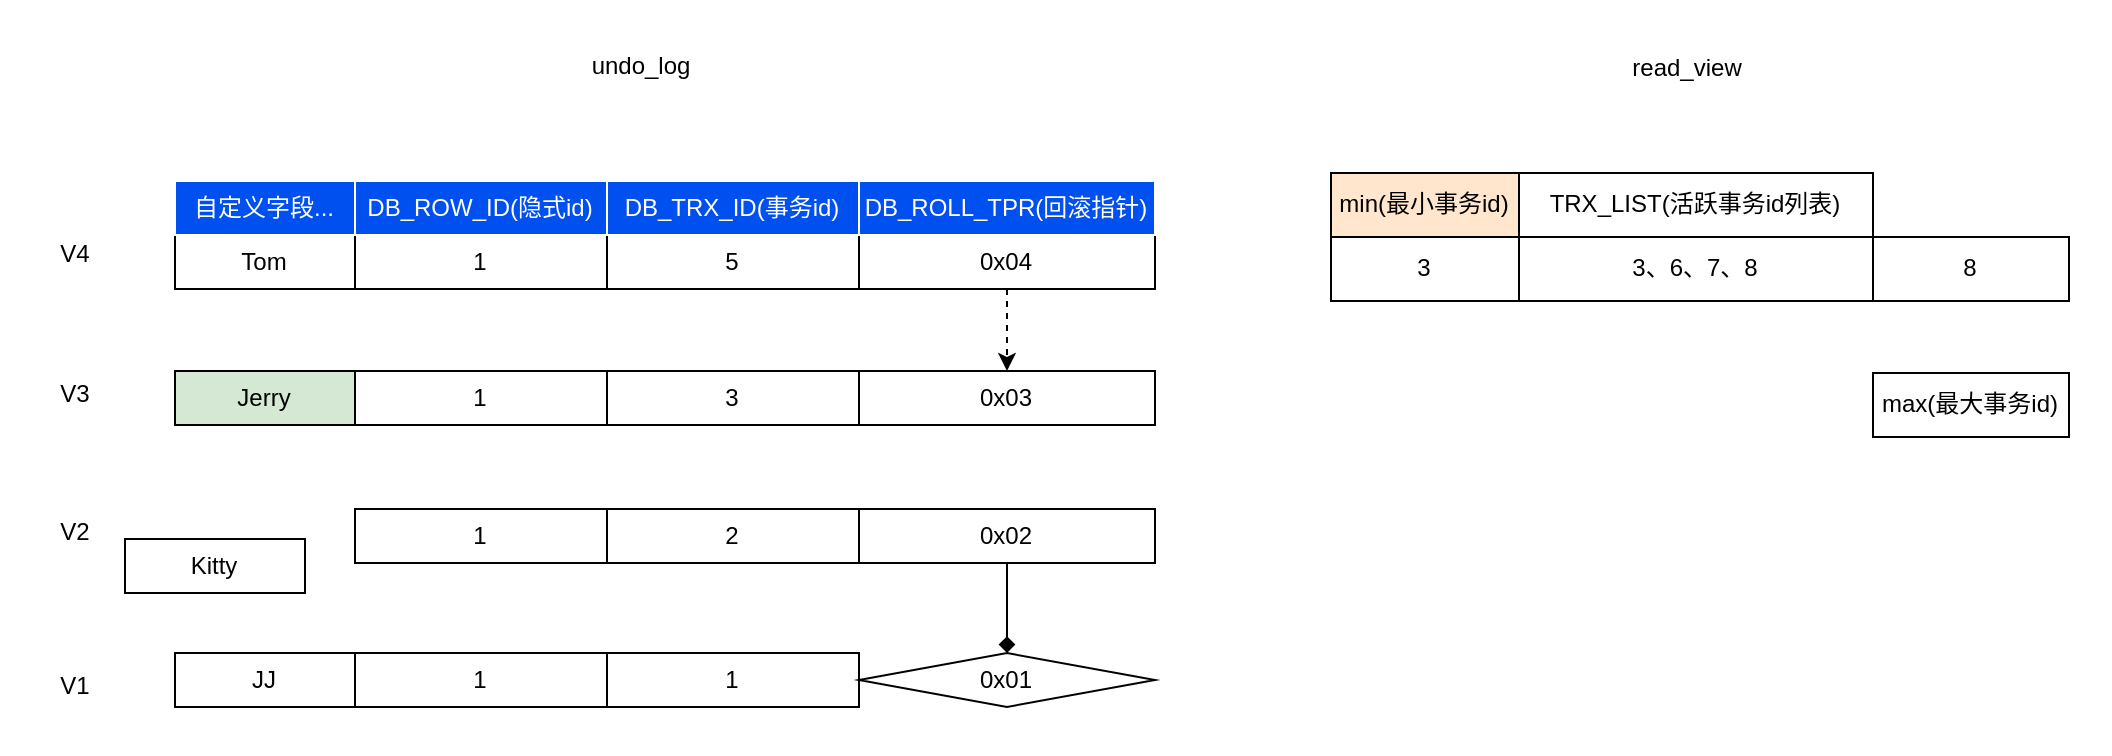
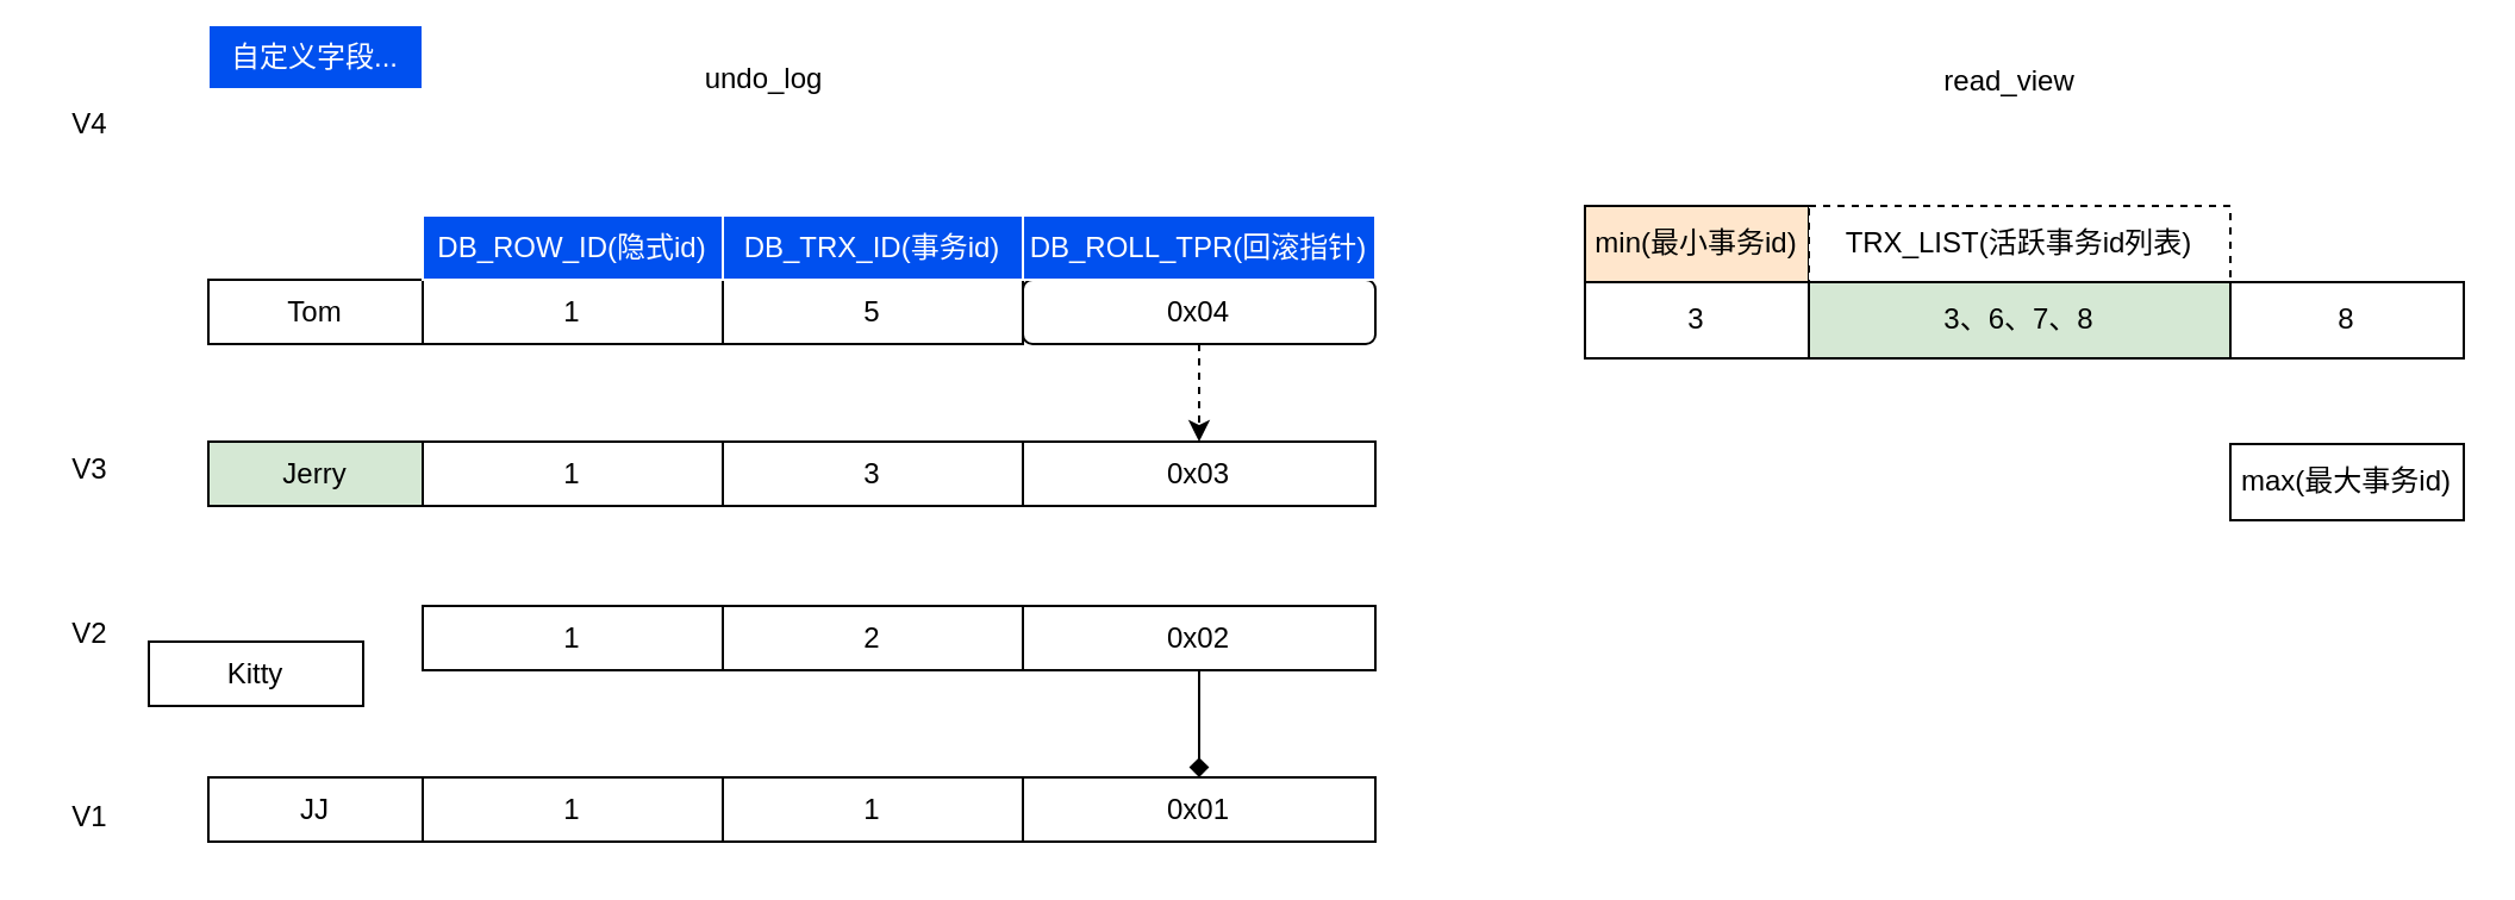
  <mxCell id="0" />
  <mxCell id="1" parent="0" />
  <mxCell id="2" value="Tom" style="rounded=0;whiteSpace=wrap;html=1;" vertex="1" parent="1"><mxGeometry x="87" y="117" width="90" height="27" as="geometry" /></mxCell>
  <mxCell id="3" value="1" style="rounded=0;whiteSpace=wrap;html=1;" vertex="1" parent="1"><mxGeometry x="177" y="117" width="126" height="27" as="geometry" /></mxCell>
  <mxCell id="4" value="5" style="rounded=0;whiteSpace=wrap;html=1;" vertex="1" parent="1"><mxGeometry x="303" y="117" width="126" height="27" as="geometry" /></mxCell>
  <mxCell id="5" style="edgeStyle=orthogonalEdgeStyle;rounded=0;orthogonalLoop=1;jettySize=auto;html=1;entryX=0.5;entryY=0;entryDx=0;entryDy=0;dashed=1;" edge="1" parent="1" source="6" target="10"><mxGeometry relative="1" as="geometry" /></mxCell>
- <mxCell id="6" value="0x04" style="rounded=0;whiteSpace=wrap;html=1;" vertex="1" parent="1"><mxGeometry x="429" y="117" width="148" height="27" as="geometry" /></mxCell>
+ <mxCell id="6" value="0x04" style="whiteSpace=wrap;html=1;rounded=1;" vertex="1" parent="1"><mxGeometry x="429" y="117" width="148" height="27" as="geometry" /></mxCell>
  <mxCell id="7" value="Jerry" style="rounded=0;whiteSpace=wrap;html=1;fillColor=#d5e8d4;" vertex="1" parent="1"><mxGeometry x="87" y="185" width="90" height="27" as="geometry" /></mxCell>
  <mxCell id="8" value="1" style="rounded=0;whiteSpace=wrap;html=1;" vertex="1" parent="1"><mxGeometry x="177" y="185" width="126" height="27" as="geometry" /></mxCell>
  <mxCell id="9" value="3" style="rounded=0;whiteSpace=wrap;html=1;" vertex="1" parent="1"><mxGeometry x="303" y="185" width="126" height="27" as="geometry" /></mxCell>
  <mxCell id="10" value="0x03" style="rounded=0;whiteSpace=wrap;html=1;" vertex="1" parent="1"><mxGeometry x="429" y="185" width="148" height="27" as="geometry" /></mxCell>
  <mxCell id="11" value="Kitty" style="rounded=0;whiteSpace=wrap;html=1;" vertex="1" parent="1"><mxGeometry x="62" y="269" width="90" height="27" as="geometry" /></mxCell>
  <mxCell id="12" value="1" style="rounded=0;whiteSpace=wrap;html=1;" vertex="1" parent="1"><mxGeometry x="177" y="254" width="126" height="27" as="geometry" /></mxCell>
  <mxCell id="13" value="2" style="rounded=0;whiteSpace=wrap;html=1;" vertex="1" parent="1"><mxGeometry x="303" y="254" width="126" height="27" as="geometry" /></mxCell>
  <mxCell id="14" style="edgeStyle=orthogonalEdgeStyle;rounded=0;orthogonalLoop=1;jettySize=auto;html=1;endArrow=diamond;" edge="1" parent="1" source="15" target="19"><mxGeometry relative="1" as="geometry" /></mxCell>
  <mxCell id="15" value="0x02" style="rounded=0;whiteSpace=wrap;html=1;" vertex="1" parent="1"><mxGeometry x="429" y="254" width="148" height="27" as="geometry" /></mxCell>
  <mxCell id="16" value="JJ" style="rounded=0;whiteSpace=wrap;html=1;" vertex="1" parent="1"><mxGeometry x="87" y="326" width="90" height="27" as="geometry" /></mxCell>
  <mxCell id="17" value="1" style="rounded=0;whiteSpace=wrap;html=1;" vertex="1" parent="1"><mxGeometry x="177" y="326" width="126" height="27" as="geometry" /></mxCell>
  <mxCell id="18" value="1" style="rounded=0;whiteSpace=wrap;html=1;" vertex="1" parent="1"><mxGeometry x="303" y="326" width="126" height="27" as="geometry" /></mxCell>
- <mxCell id="19" value="0x01" style="rhombus;whiteSpace=wrap;html=1;" vertex="1" parent="1"><mxGeometry x="429" y="326" width="148" height="27" as="geometry" /></mxCell>
+ <mxCell id="19" value="0x01" style="rounded=0;whiteSpace=wrap;html=1;" vertex="1" parent="1"><mxGeometry x="429" y="326" width="148" height="27" as="geometry" /></mxCell>
  <mxCell id="20" value="V1" style="text;html=1;align=center;verticalAlign=middle;resizable=0;points=[];autosize=1;strokeColor=none;fillColor=none;" vertex="1" parent="1"><mxGeometry x="20" y="330" width="33" height="26" as="geometry" /></mxCell>
  <mxCell id="21" value="V2" style="text;html=1;align=center;verticalAlign=middle;resizable=0;points=[];autosize=1;strokeColor=none;fillColor=none;" vertex="1" parent="1"><mxGeometry x="20" y="253" width="33" height="26" as="geometry" /></mxCell>
  <mxCell id="22" value="V3" style="text;html=1;align=center;verticalAlign=middle;resizable=0;points=[];autosize=1;strokeColor=none;fillColor=none;" vertex="1" parent="1"><mxGeometry x="20" y="184" width="33" height="26" as="geometry" /></mxCell>
- <mxCell id="23" value="V4" style="text;html=1;align=center;verticalAlign=middle;resizable=0;points=[];autosize=1;strokeColor=none;fillColor=none;" vertex="1" parent="1"><mxGeometry x="20" y="114" width="33" height="26" as="geometry" /></mxCell>
+ <mxCell id="23" value="V4" style="text;html=1;align=center;verticalAlign=middle;resizable=0;points=[];autosize=1;strokeColor=none;fillColor=none;" vertex="1" parent="1"><mxGeometry x="20" y="39" width="33" height="26" as="geometry" /></mxCell>
  <mxCell id="24" value="min(最小事务id)" style="rounded=0;whiteSpace=wrap;html=1;fillColor=#ffe6cc;" vertex="1" parent="1"><mxGeometry x="665" y="86" width="94" height="32" as="geometry" /></mxCell>
- <mxCell id="25" value="TRX_LIST(活跃事务id列表)" style="rounded=0;whiteSpace=wrap;html=1;" vertex="1" parent="1"><mxGeometry x="759" y="86" width="177" height="32" as="geometry" /></mxCell>
+ <mxCell id="25" value="TRX_LIST(活跃事务id列表)" style="rounded=0;whiteSpace=wrap;html=1;dashed=1;" vertex="1" parent="1"><mxGeometry x="759" y="86" width="177" height="32" as="geometry" /></mxCell>
  <mxCell id="26" value="max(最大事务id)" style="rounded=0;whiteSpace=wrap;html=1;" vertex="1" parent="1"><mxGeometry x="936" y="186" width="98" height="32" as="geometry" /></mxCell>
  <mxCell id="27" value="3" style="rounded=0;whiteSpace=wrap;html=1;" vertex="1" parent="1"><mxGeometry x="665" y="118" width="94" height="32" as="geometry" /></mxCell>
- <mxCell id="28" value="3、6、7、8" style="rounded=0;whiteSpace=wrap;html=1;" vertex="1" parent="1"><mxGeometry x="759" y="118" width="177" height="32" as="geometry" /></mxCell>
+ <mxCell id="28" value="3、6、7、8" style="rounded=0;whiteSpace=wrap;html=1;fillColor=#d5e8d4;" vertex="1" parent="1"><mxGeometry x="759" y="118" width="177" height="32" as="geometry" /></mxCell>
  <mxCell id="29" value="8" style="rounded=0;whiteSpace=wrap;html=1;" vertex="1" parent="1"><mxGeometry x="936" y="118" width="98" height="32" as="geometry" /></mxCell>
- <mxCell id="30" value="自定义字段..." style="rounded=0;whiteSpace=wrap;html=1;fillColor=#0050ef;fontColor=#ffffff;strokeColor=#ffffff;" vertex="1" parent="1"><mxGeometry x="87" y="90" width="90" height="27" as="geometry" /></mxCell>
+ <mxCell id="30" value="自定义字段..." style="rounded=0;whiteSpace=wrap;html=1;fillColor=#0050ef;fontColor=#ffffff;strokeColor=#ffffff;" vertex="1" parent="1"><mxGeometry x="87" y="10" width="90" height="27" as="geometry" /></mxCell>
  <mxCell id="31" value="DB_ROW_ID(隐式id)" style="rounded=0;whiteSpace=wrap;html=1;fillColor=#0050ef;fontColor=#ffffff;strokeColor=#ffffff;" vertex="1" parent="1"><mxGeometry x="177" y="90" width="126" height="27" as="geometry" /></mxCell>
  <mxCell id="32" value="DB_TRX_ID(事务id)" style="rounded=0;whiteSpace=wrap;html=1;fillColor=#0050ef;fontColor=#ffffff;strokeColor=#ffffff;" vertex="1" parent="1"><mxGeometry x="303" y="90" width="126" height="27" as="geometry" /></mxCell>
  <mxCell id="33" value="DB_ROLL_TPR(回滚指针)" style="rounded=0;whiteSpace=wrap;html=1;fillColor=#0050ef;fontColor=#ffffff;strokeColor=#ffffff;" vertex="1" parent="1"><mxGeometry x="429" y="90" width="148" height="27" as="geometry" /></mxCell>
  <mxCell id="34" value="undo_log" style="text;html=1;align=center;verticalAlign=middle;resizable=0;points=[];autosize=1;strokeColor=none;fillColor=none;" vertex="1" parent="1"><mxGeometry x="286" y="20" width="67" height="26" as="geometry" /></mxCell>
  <mxCell id="35" value="read_view" style="text;html=1;align=center;verticalAlign=middle;resizable=0;points=[];autosize=1;strokeColor=none;fillColor=none;" vertex="1" parent="1"><mxGeometry x="806" y="21" width="73" height="26" as="geometry" /></mxCell>
